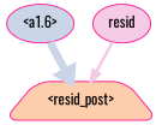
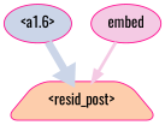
  strict digraph {
    fontname=Oswald
    splines=true
    node [color=deeppink fontname=Oswald shape=ellipse style="filled, rounded"]
    edge [fontname=Oswald]
    "<a1.6>" [fillcolor="#cbd5e8"]
    "<resid_post>" [fillcolor="#fdcdac" shape=trapezium]
-   embed [fillcolor="#f4cae4" label=resid]
+   embed [fillcolor="#f4cae4"]
    "<a1.6>" -> "<resid_post>" [color="#cbd5e8" penwidth=7.245298147201538]
    embed -> "<resid_post>" [color="#f4cae4" penwidth=2.896503448486328]
  }
